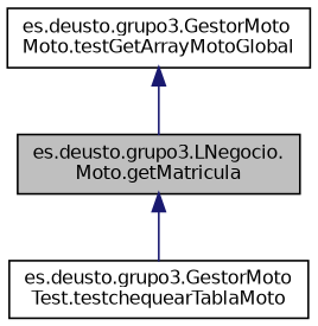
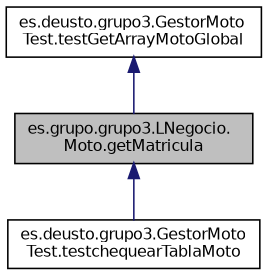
  digraph {
    rankdir=TB
    node [color=black fillcolor=white fontname=Helvetica fontsize=10 shape=record style=filled]
    edge [color=midnightblue dir=back fontname=Helvetica fontsize=10 labelfontname=Helvetica labelfontsize=10 style=solid]
-   n1 [fillcolor=grey75 fontcolor=black height=0.2 label="es.deusto.grupo3.LNegocio.\lMoto.getMatricula" width=0.4]
+   n1 [fillcolor=grey75 fontcolor=black height=0.2 label="es.grupo.grupo3.LNegocio.\lMoto.getMatricula" width=0.4]
    n2 [height=0.2 label="es.deusto.grupo3.GestorMoto\lTest.testchequearTablaMoto" width=0.4]
-   n3 [height=0.2 label="es.deusto.grupo3.GestorMoto\lMoto.testGetArrayMotoGlobal" width=0.4]
+   n3 [height=0.2 label="es.deusto.grupo3.GestorMoto\lTest.testGetArrayMotoGlobal" width=0.4]
    n1 -> n2
    n3 -> n1
  }
